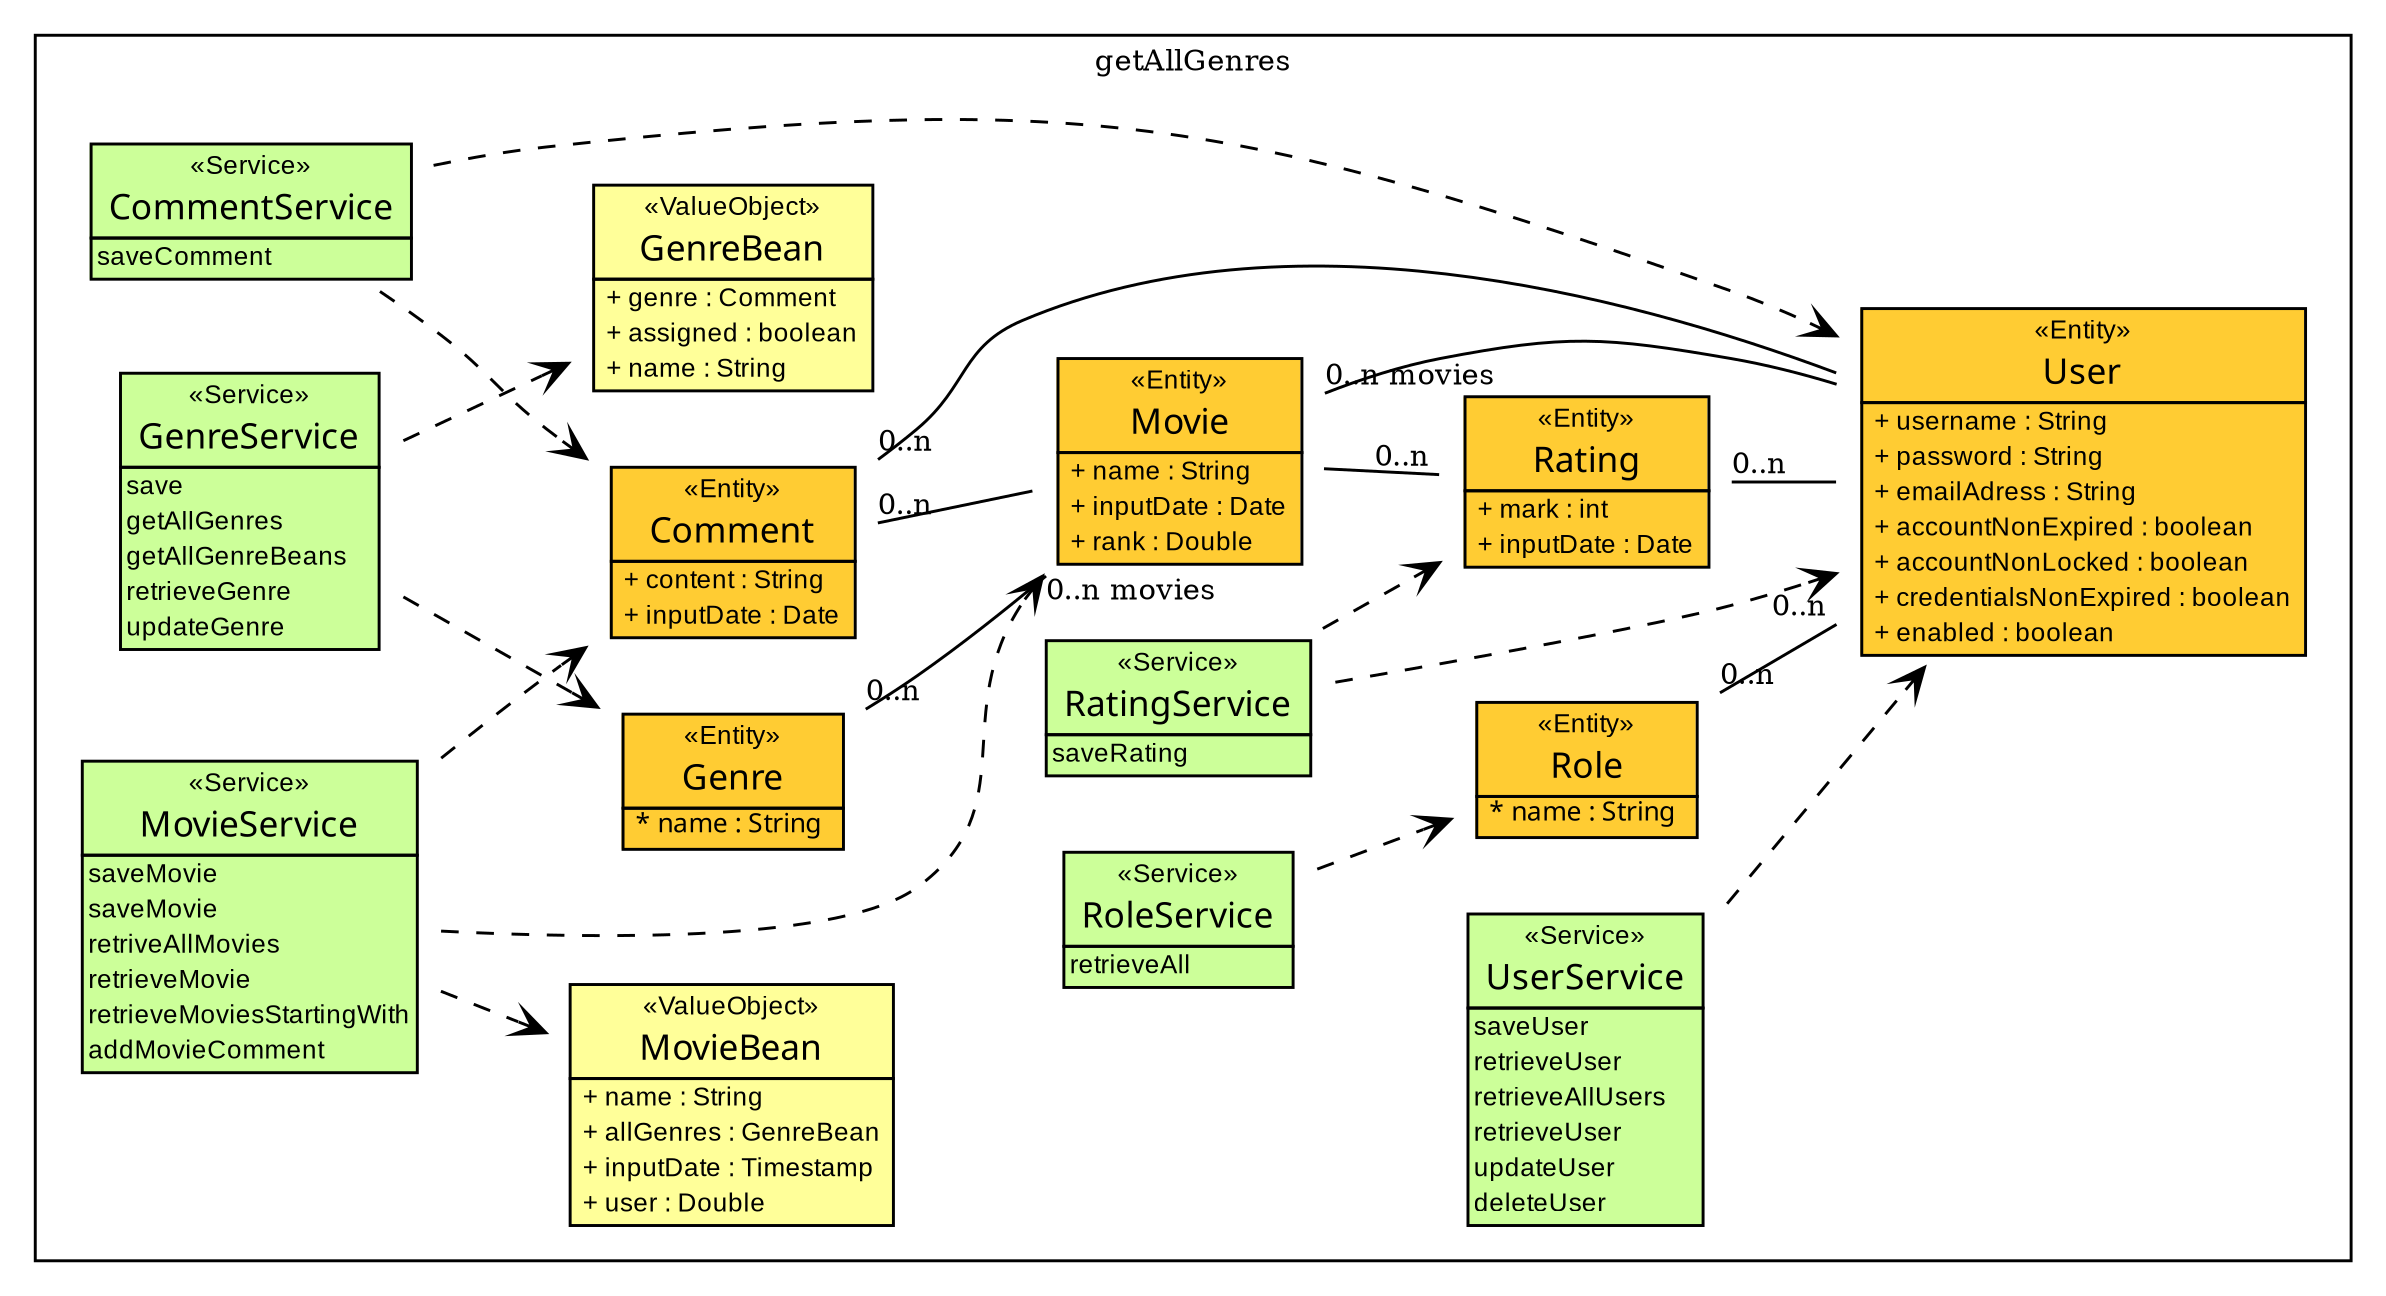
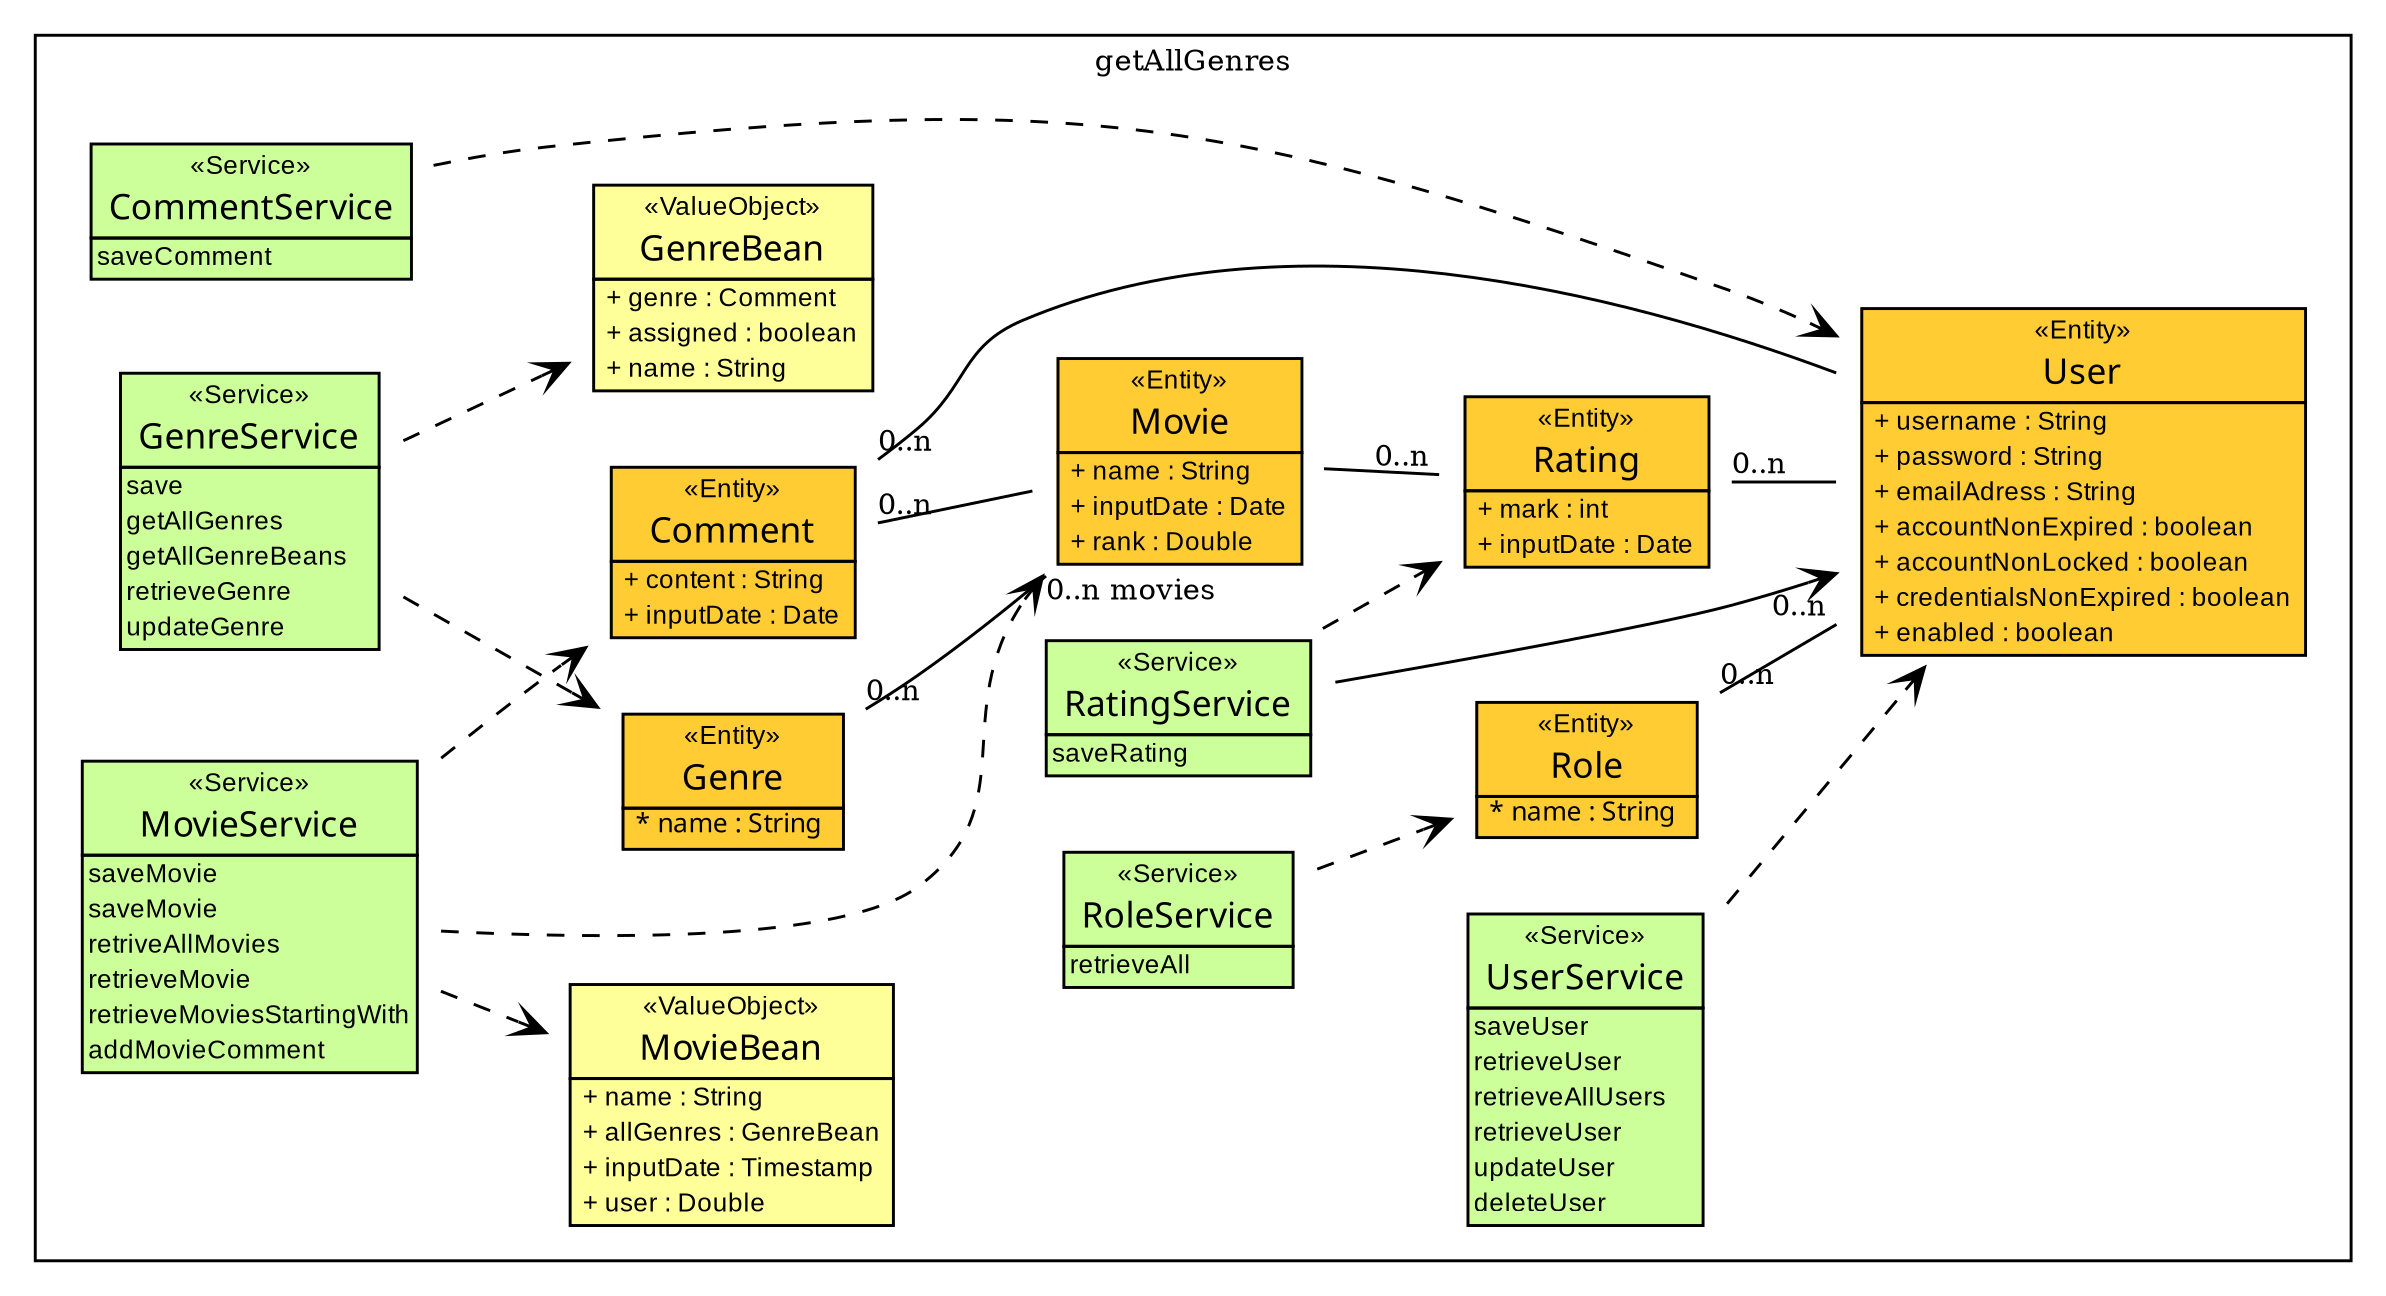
  digraph {
    fontsize=10
    rankdir=LR
    node [fontcolor=black fontname=arial fontsize=9.0 shape=plaintext]
    edge [arrowhead=open arrowtail=none fontsize=10 labelangle=-30 labeldistance=2.0 style=dashed]
    n1 [label=<<table border="0" cellborder="1" cellspacing="0" cellpadding="0" port="p" bgcolor="#CCFF99" > 	<tr><td> 	<table border="0" cellspacing="1" cellpadding="1"> 		<tr><td> &laquo;Service&raquo; </td></tr> 		<tr><td><font face="arialbd"  point-size="12.0"> CommentService </font></td></tr> 	</table></td></tr> 		<tr><td> 			<table border="0" cellspacing="0" cellpadding="1">	 		 				<tr><td align="left">saveComment</td></tr>			  			</table>		 		</td></tr> 	</table>>]
    n2 [label=<<table border="0" cellborder="1" cellspacing="0" cellpadding="0" port="p" bgcolor="#CCFF99" > 	<tr><td> 	<table border="0" cellspacing="1" cellpadding="1"> 		<tr><td> &laquo;Service&raquo; </td></tr> 		<tr><td><font face="arialbd"  point-size="12.0"> GenreService </font></td></tr> 	</table></td></tr> 		<tr><td> 			<table border="0" cellspacing="0" cellpadding="1">	 		 				<tr><td align="left">save</td></tr>			  				<tr><td align="left">getAllGenres</td></tr>			  				<tr><td align="left">getAllGenreBeans</td></tr>			  				<tr><td align="left">retrieveGenre</td></tr>			  				<tr><td align="left">updateGenre</td></tr>			  			</table>		 		</td></tr> 	</table>>]
    n3 [label=<<table border="0" cellborder="1" cellspacing="0" cellpadding="0" port="p" bgcolor="#CCFF99" > 	<tr><td> 	<table border="0" cellspacing="1" cellpadding="1"> 		<tr><td> &laquo;Service&raquo; </td></tr> 		<tr><td><font face="arialbd"  point-size="12.0"> MovieService </font></td></tr> 	</table></td></tr> 		<tr><td> 			<table border="0" cellspacing="0" cellpadding="1">	 		 				<tr><td align="left">saveMovie</td></tr>			  				<tr><td align="left">saveMovie</td></tr>			  				<tr><td align="left">retriveAllMovies</td></tr>			  				<tr><td align="left">retrieveMovie</td></tr>			  				<tr><td align="left">retrieveMoviesStartingWith</td></tr>			  				<tr><td align="left">addMovieComment</td></tr>			  			</table>		 		</td></tr> 	</table>>]
    n4 [label=<<table border="0" cellborder="1" cellspacing="0" cellpadding="0" port="p" bgcolor="#CCFF99" > 	<tr><td> 	<table border="0" cellspacing="1" cellpadding="1"> 		<tr><td> &laquo;Service&raquo; </td></tr> 		<tr><td><font face="arialbd"  point-size="12.0"> RatingService </font></td></tr> 	</table></td></tr> 		<tr><td> 			<table border="0" cellspacing="0" cellpadding="1">	 		 				<tr><td align="left">saveRating</td></tr>			  			</table>		 		</td></tr> 	</table>>]
    n5 [label=<<table border="0" cellborder="1" cellspacing="0" cellpadding="0" port="p" bgcolor="#CCFF99" > 	<tr><td> 	<table border="0" cellspacing="1" cellpadding="1"> 		<tr><td> &laquo;Service&raquo; </td></tr> 		<tr><td><font face="arialbd"  point-size="12.0"> RoleService </font></td></tr> 	</table></td></tr> 		<tr><td> 			<table border="0" cellspacing="0" cellpadding="1">	 		 				<tr><td align="left">retrieveAll</td></tr>			  			</table>		 		</td></tr> 	</table>>]
    n6 [label=<<table border="0" cellborder="1" cellspacing="0" cellpadding="0" port="p" bgcolor="#CCFF99" > 	<tr><td> 	<table border="0" cellspacing="1" cellpadding="1"> 		<tr><td> &laquo;Service&raquo; </td></tr> 		<tr><td><font face="arialbd"  point-size="12.0"> UserService </font></td></tr> 	</table></td></tr> 		<tr><td> 			<table border="0" cellspacing="0" cellpadding="1">	 		 				<tr><td align="left">saveUser</td></tr>			  				<tr><td align="left">retrieveUser</td></tr>			  				<tr><td align="left">retrieveAllUsers</td></tr>			  				<tr><td align="left">retrieveUser</td></tr>			  				<tr><td align="left">updateUser</td></tr>			  				<tr><td align="left">deleteUser</td></tr>			  			</table>		 		</td></tr> 	</table>>]
    n7 [label=<<table border="0" cellborder="1" cellspacing="0" cellpadding="0" port="p" bgcolor="#FFCC33"> 	<tr><td> 	<table border="0" cellspacing="1" cellpadding="1"> 		<tr><td> &laquo;Entity&raquo; </td></tr> 		<tr><td><font face="arialbd"  point-size="12.0"> Comment </font></td></tr> 	</table></td></tr> 	 	 		<tr><td> 			<table border="0" cellspacing="0" cellpadding="1">	 		 		 			 				<tr><td align="left"> + content : String </td></tr> 			 		 		  		 			 				<tr><td align="left"> + inputDate : Date </td></tr> 			 		 		  		 		 		 			</table>		 		</td></tr> 	 	 	 	</table>>]
    n8 [label=<<table border="0" cellborder="1" cellspacing="0" cellpadding="0" port="p" bgcolor="#FFCC33"> 	<tr><td> 	<table border="0" cellspacing="1" cellpadding="1"> 		<tr><td> &laquo;Entity&raquo; </td></tr> 		<tr><td><font face="arialbd"  point-size="12.0"> Genre </font></td></tr> 	</table></td></tr> 	 	 		<tr><td> 			<table border="0" cellspacing="0" cellpadding="1">	 		 		 			  				<tr><td align="left"><font face="arialbd"> * name : String </font> </td></tr>			 			 		 		  		 		 		 			</table>		 		</td></tr> 	 	 	 	</table>>]
    n9 [label=<<table border="0" cellborder="1" cellspacing="0" cellpadding="0" port="p" bgcolor="#FFFF99"> 	<tr><td> 	<table border="0" cellspacing="1" cellpadding="1"> 		<tr><td> &laquo;ValueObject&raquo; </td></tr> 		<tr><td><font face="arialbd"  point-size="12.0"> GenreBean </font></td></tr> 	</table></td></tr> 	 	 		<tr><td> 			<table border="0" cellspacing="0" cellpadding="1">	 		 		 			 				<tr><td align="left"> + genre : Comment </td></tr> 			 		 		  		 			 				<tr><td align="left"> + assigned : boolean </td></tr> 			 		 		  		 			 				<tr><td align="left"> + name : String </td></tr> 			 		 		  		 		 		 			</table>		 		</td></tr> 	 	 	 	</table>>]
    n10 [label=<<table border="0" cellborder="1" cellspacing="0" cellpadding="0" port="p" bgcolor="#FFCC33"> 	<tr><td> 	<table border="0" cellspacing="1" cellpadding="1"> 		<tr><td> &laquo;Entity&raquo; </td></tr> 		<tr><td><font face="arialbd"  point-size="12.0"> Movie </font></td></tr> 	</table></td></tr> 	 	 		<tr><td> 			<table border="0" cellspacing="0" cellpadding="1">	 		 		 			 				<tr><td align="left"> + name : String </td></tr> 			 		 		  		 			 				<tr><td align="left"> + inputDate : Date </td></tr> 			 		 		  		 			 				<tr><td align="left"> + rank : Double </td></tr> 			 		 		  		 		 		 			</table>		 		</td></tr> 	 	 	 	</table>>]
    n11 [label=<<table border="0" cellborder="1" cellspacing="0" cellpadding="0" port="p" bgcolor="#FFFF99"> 	<tr><td> 	<table border="0" cellspacing="1" cellpadding="1"> 		<tr><td> &laquo;ValueObject&raquo; </td></tr> 		<tr><td><font face="arialbd"  point-size="12.0"> MovieBean </font></td></tr> 	</table></td></tr> 	 	 		<tr><td> 			<table border="0" cellspacing="0" cellpadding="1">	 		 		 			 				<tr><td align="left"> + name : String </td></tr> 			 		 		  		 			 				<tr><td align="left"> + allGenres : GenreBean </td></tr> 			 		 		  		 			 				<tr><td align="left"> + inputDate : Timestamp </td></tr> 			 		 		  		 			 				<tr><td align="left"> + user : Double </td></tr> 			 		 		  		 		 		 			</table>		 		</td></tr> 	 	 	 	</table>>]
    n12 [label=<<table border="0" cellborder="1" cellspacing="0" cellpadding="0" port="p" bgcolor="#FFCC33"> 	<tr><td> 	<table border="0" cellspacing="1" cellpadding="1"> 		<tr><td> &laquo;Entity&raquo; </td></tr> 		<tr><td><font face="arialbd"  point-size="12.0"> Rating </font></td></tr> 	</table></td></tr> 	 	 		<tr><td> 			<table border="0" cellspacing="0" cellpadding="1">	 		 		 			 				<tr><td align="left"> + mark : int </td></tr> 			 		 		  		 			 				<tr><td align="left"> + inputDate : Date </td></tr> 			 		 		  		 		 		 			</table>		 		</td></tr> 	 	 	 	</table>>]
    n13 [label=<<table border="0" cellborder="1" cellspacing="0" cellpadding="0" port="p" bgcolor="#FFCC33"> 	<tr><td> 	<table border="0" cellspacing="1" cellpadding="1"> 		<tr><td> &laquo;Entity&raquo; </td></tr> 		<tr><td><font face="arialbd"  point-size="12.0"> Role </font></td></tr> 	</table></td></tr> 	 	 		<tr><td> 			<table border="0" cellspacing="0" cellpadding="1">	 		 		 			  				<tr><td align="left"><font face="arialbd"> * name : String </font> </td></tr>			 			 		 		  		 		 		 			</table>		 		</td></tr> 	 	 	 	</table>>]
    n14 [label=<<table border="0" cellborder="1" cellspacing="0" cellpadding="0" port="p" bgcolor="#FFCC33"> 	<tr><td> 	<table border="0" cellspacing="1" cellpadding="1"> 		<tr><td> &laquo;Entity&raquo; </td></tr> 		<tr><td><font face="arialbd"  point-size="12.0"> User </font></td></tr> 	</table></td></tr> 	 	 		<tr><td> 			<table border="0" cellspacing="0" cellpadding="1">	 		 		 			 				<tr><td align="left"> + username : String </td></tr> 			 		 		  		 			 				<tr><td align="left"> + password : String </td></tr> 			 		 		  		 			 				<tr><td align="left"> + emailAdress : String </td></tr> 			 		 		  		 			 				<tr><td align="left"> + accountNonExpired : boolean </td></tr> 			 		 		  		 			 				<tr><td align="left"> + accountNonLocked : boolean </td></tr> 			 		 		  		 			 				<tr><td align="left"> + credentialsNonExpired : boolean </td></tr> 			 		 		  		 			 				<tr><td align="left"> + enabled : boolean </td></tr> 			 		 		  		 		 		 			</table>		 		</td></tr> 	 	 	 	</table>>]
    subgraph cluster_1 {
      label=getAllGenres
      n1
      n2
      n3
      n4
      n5
      n6
      n7
      n8
      n9
      n10
      n11
      n12
      n13
      n14
    }
-   n1 -> n7
    n1 -> n14
    n2 -> n8
    n2 -> n9
    n3 -> n7
    n3 -> n10
    n3 -> n11
    n4 -> n12
-   n4 -> n14
+   n4 -> n14 [style=solid]
    n5 -> n13
    n6 -> n14
    n7 -> n10 [arrowhead=none taillabel="0..n " style=""]
    n7 -> n14 [arrowhead=none taillabel="0..n " style=""]
    n8 -> n10 [arrowhead=none headlabel="0..n movies" taillabel="0..n " style=""]
    n10 -> n12 [arrowhead=none headlabel="0..n " style=""]
-   n10 -> n14 [arrowhead=none taillabel="0..n movies" style=""]
    n12 -> n14 [arrowhead=none taillabel="0..n " style=""]
    n13 -> n14 [arrowhead=none headlabel="0..n " taillabel="0..n " style=""]
  }
